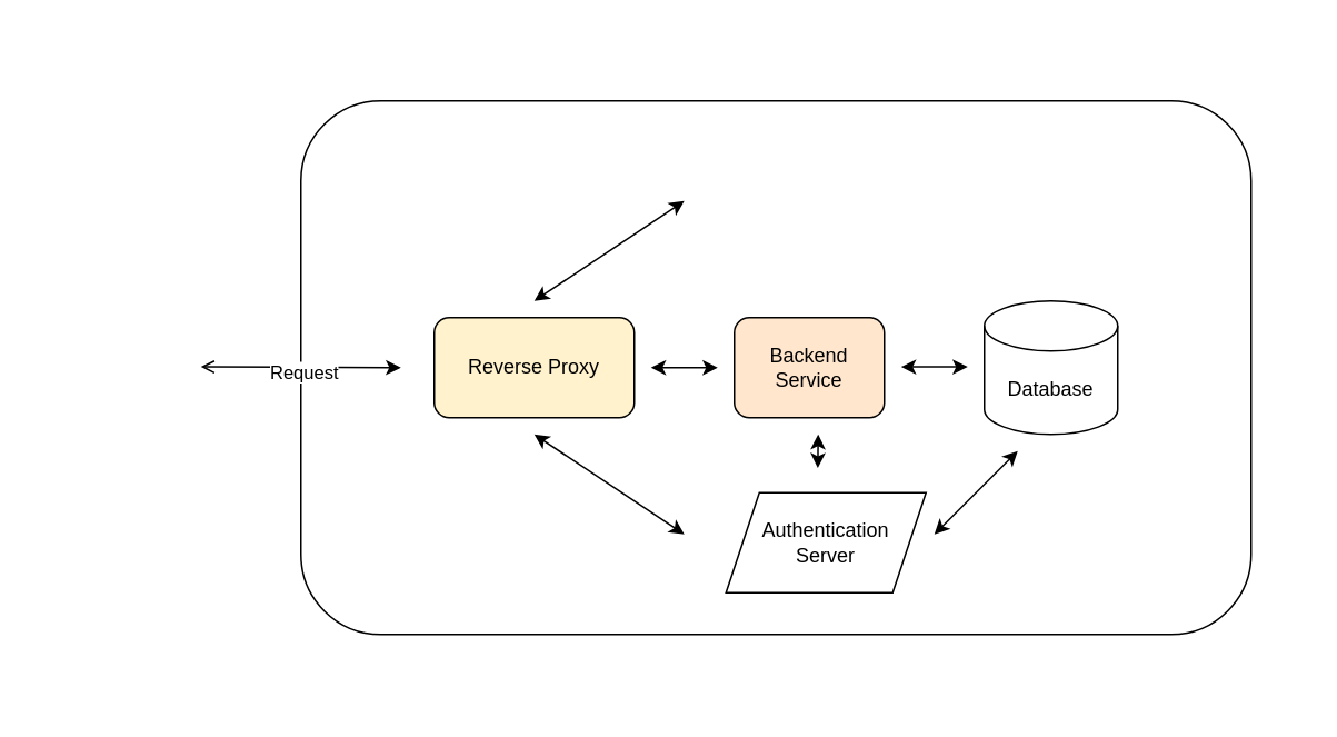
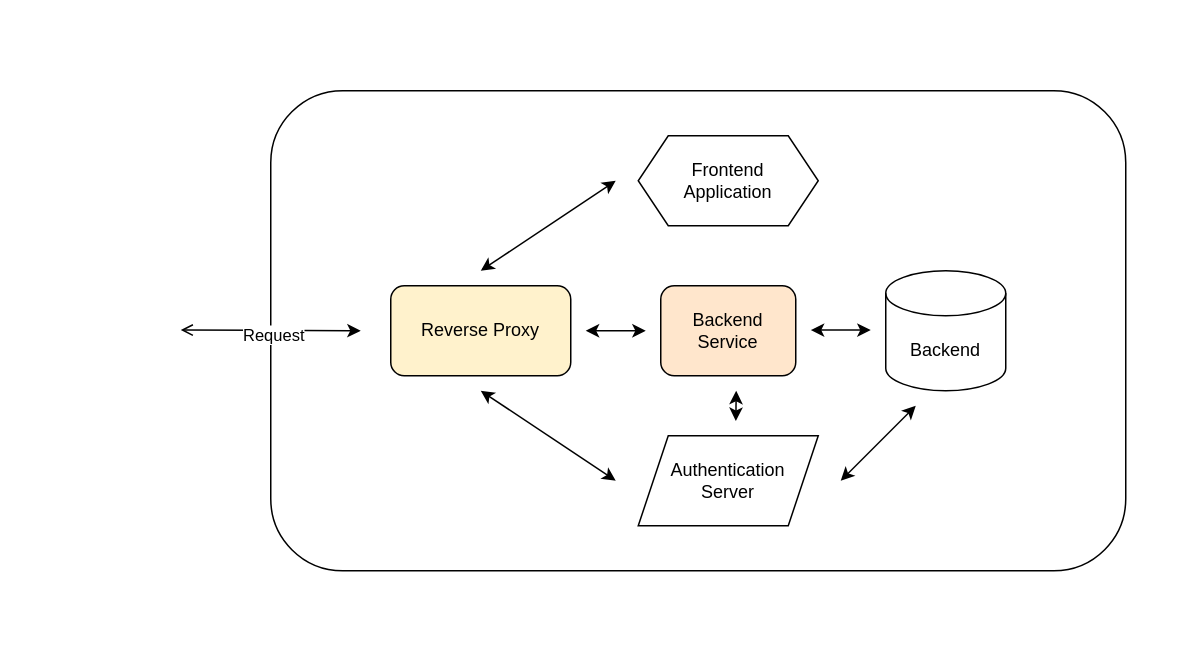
  <mxCell id="0" />
  <mxCell id="1" parent="0" />
  <mxCell id="2" value="" style="rounded=1;whiteSpace=wrap;html=1;" parent="1" vertex="1"><mxGeometry x="180" y="60" width="570" height="320" as="geometry" /></mxCell>
  <mxCell id="3" value="" style="endArrow=classic;html=1;rounded=0;startArrow=open;startFill=0;" parent="1" edge="1"><mxGeometry width="50" height="50" relative="1" as="geometry"><mxPoint x="120" y="219.5" as="sourcePoint" /><mxPoint x="240" y="220" as="targetPoint" /></mxGeometry></mxCell>
  <mxCell id="4" value="Request" style="edgeLabel;html=1;align=center;verticalAlign=middle;resizable=0;points=[];" parent="3" vertex="1" connectable="0"><mxGeometry x="0.029" y="-3" relative="1" as="geometry"><mxPoint as="offset" /></mxGeometry></mxCell>
  <mxCell id="5" value="Reverse Proxy" style="rounded=1;whiteSpace=wrap;html=1;fillColor=#fff2cc;" parent="1" vertex="1"><mxGeometry x="260" y="190" width="120" height="60" as="geometry" /></mxCell>
  <mxCell id="6" value="" style="endArrow=classic;html=1;rounded=0;startArrow=classic;startFill=1;" parent="1" edge="1"><mxGeometry width="50" height="50" relative="1" as="geometry"><mxPoint x="320" y="180" as="sourcePoint" /><mxPoint x="410" y="120" as="targetPoint" /><Array as="points" /></mxGeometry></mxCell>
  <mxCell id="7" value="Backend&lt;div&gt;Service&lt;/div&gt;" style="rounded=1;whiteSpace=wrap;html=1;fillColor=#ffe6cc;" parent="1" vertex="1"><mxGeometry x="440" y="190" width="90" height="60" as="geometry" /></mxCell>
- <mxCell id="8" value="Database" style="shape=cylinder3;whiteSpace=wrap;html=1;boundedLbl=1;backgroundOutline=1;size=15;" parent="1" vertex="1"><mxGeometry x="590" y="180" width="80" height="80" as="geometry" /></mxCell>
+ <mxCell id="8" value="Backend" style="shape=cylinder3;whiteSpace=wrap;html=1;boundedLbl=1;backgroundOutline=1;size=15;" parent="1" vertex="1"><mxGeometry x="590" y="180" width="80" height="80" as="geometry" /></mxCell>
  <mxCell id="9" value="" style="endArrow=classic;html=1;rounded=0;startArrow=classic;startFill=1;" parent="1" edge="1"><mxGeometry width="50" height="50" relative="1" as="geometry"><mxPoint x="390" y="220" as="sourcePoint" /><mxPoint x="430" y="220" as="targetPoint" /></mxGeometry></mxCell>
  <mxCell id="10" value="" style="endArrow=classic;startArrow=classic;html=1;rounded=0;" parent="1" edge="1"><mxGeometry width="50" height="50" relative="1" as="geometry"><mxPoint x="540" y="219.57" as="sourcePoint" /><mxPoint x="580" y="219.57" as="targetPoint" /></mxGeometry></mxCell>
- <mxCell id="12" value="Authentication&lt;div&gt;Server&lt;/div&gt;" style="shape=parallelogram;perimeter=parallelogramPerimeter;whiteSpace=wrap;html=1;fixedSize=1;" parent="1" vertex="1"><mxGeometry x="435" y="295" width="120" height="60" as="geometry" /></mxCell>
+ <mxCell id="11" value="Frontend&lt;div&gt;Application&lt;/div&gt;" style="shape=hexagon;perimeter=hexagonPerimeter2;whiteSpace=wrap;html=1;fixedSize=1;" parent="1" vertex="1"><mxGeometry x="425" y="90" width="120" height="60" as="geometry" /></mxCell>
+ <mxCell id="12" value="Authentication&lt;div&gt;Server&lt;/div&gt;" style="shape=parallelogram;perimeter=parallelogramPerimeter;whiteSpace=wrap;html=1;fixedSize=1;" parent="1" vertex="1"><mxGeometry x="425" y="290" width="120" height="60" as="geometry" /></mxCell>
  <mxCell id="13" value="" style="endArrow=classic;html=1;rounded=0;startArrow=classic;startFill=1;" parent="1" edge="1"><mxGeometry width="50" height="50" relative="1" as="geometry"><mxPoint x="320" y="260" as="sourcePoint" /><mxPoint x="410" y="320" as="targetPoint" /><Array as="points" /></mxGeometry></mxCell>
  <mxCell id="14" value="" style="endArrow=classic;startArrow=classic;html=1;rounded=0;" parent="1" edge="1"><mxGeometry width="50" height="50" relative="1" as="geometry"><mxPoint x="560" y="320" as="sourcePoint" /><mxPoint x="610" y="270" as="targetPoint" /></mxGeometry></mxCell>
  <mxCell id="15" value="" style="swimlane;startSize=0;fillColor=#a20025;fontColor=#ffffff;strokeColor=#ffffff;" parent="1" vertex="1"><mxGeometry y="20" width="760" height="400" as="geometry" x="20" /></mxCell>
  <mxCell id="16" value="" style="endArrow=classic;startArrow=classic;html=1;rounded=0;entryX=0.544;entryY=0.688;entryDx=0;entryDy=0;entryPerimeter=0;" edge="1" parent="15" target="2"><mxGeometry width="50" height="50" relative="1" as="geometry"><mxPoint x="470.28" y="240" as="sourcePoint" /><mxPoint x="419.724" y="310" as="targetPoint" /></mxGeometry></mxCell>
